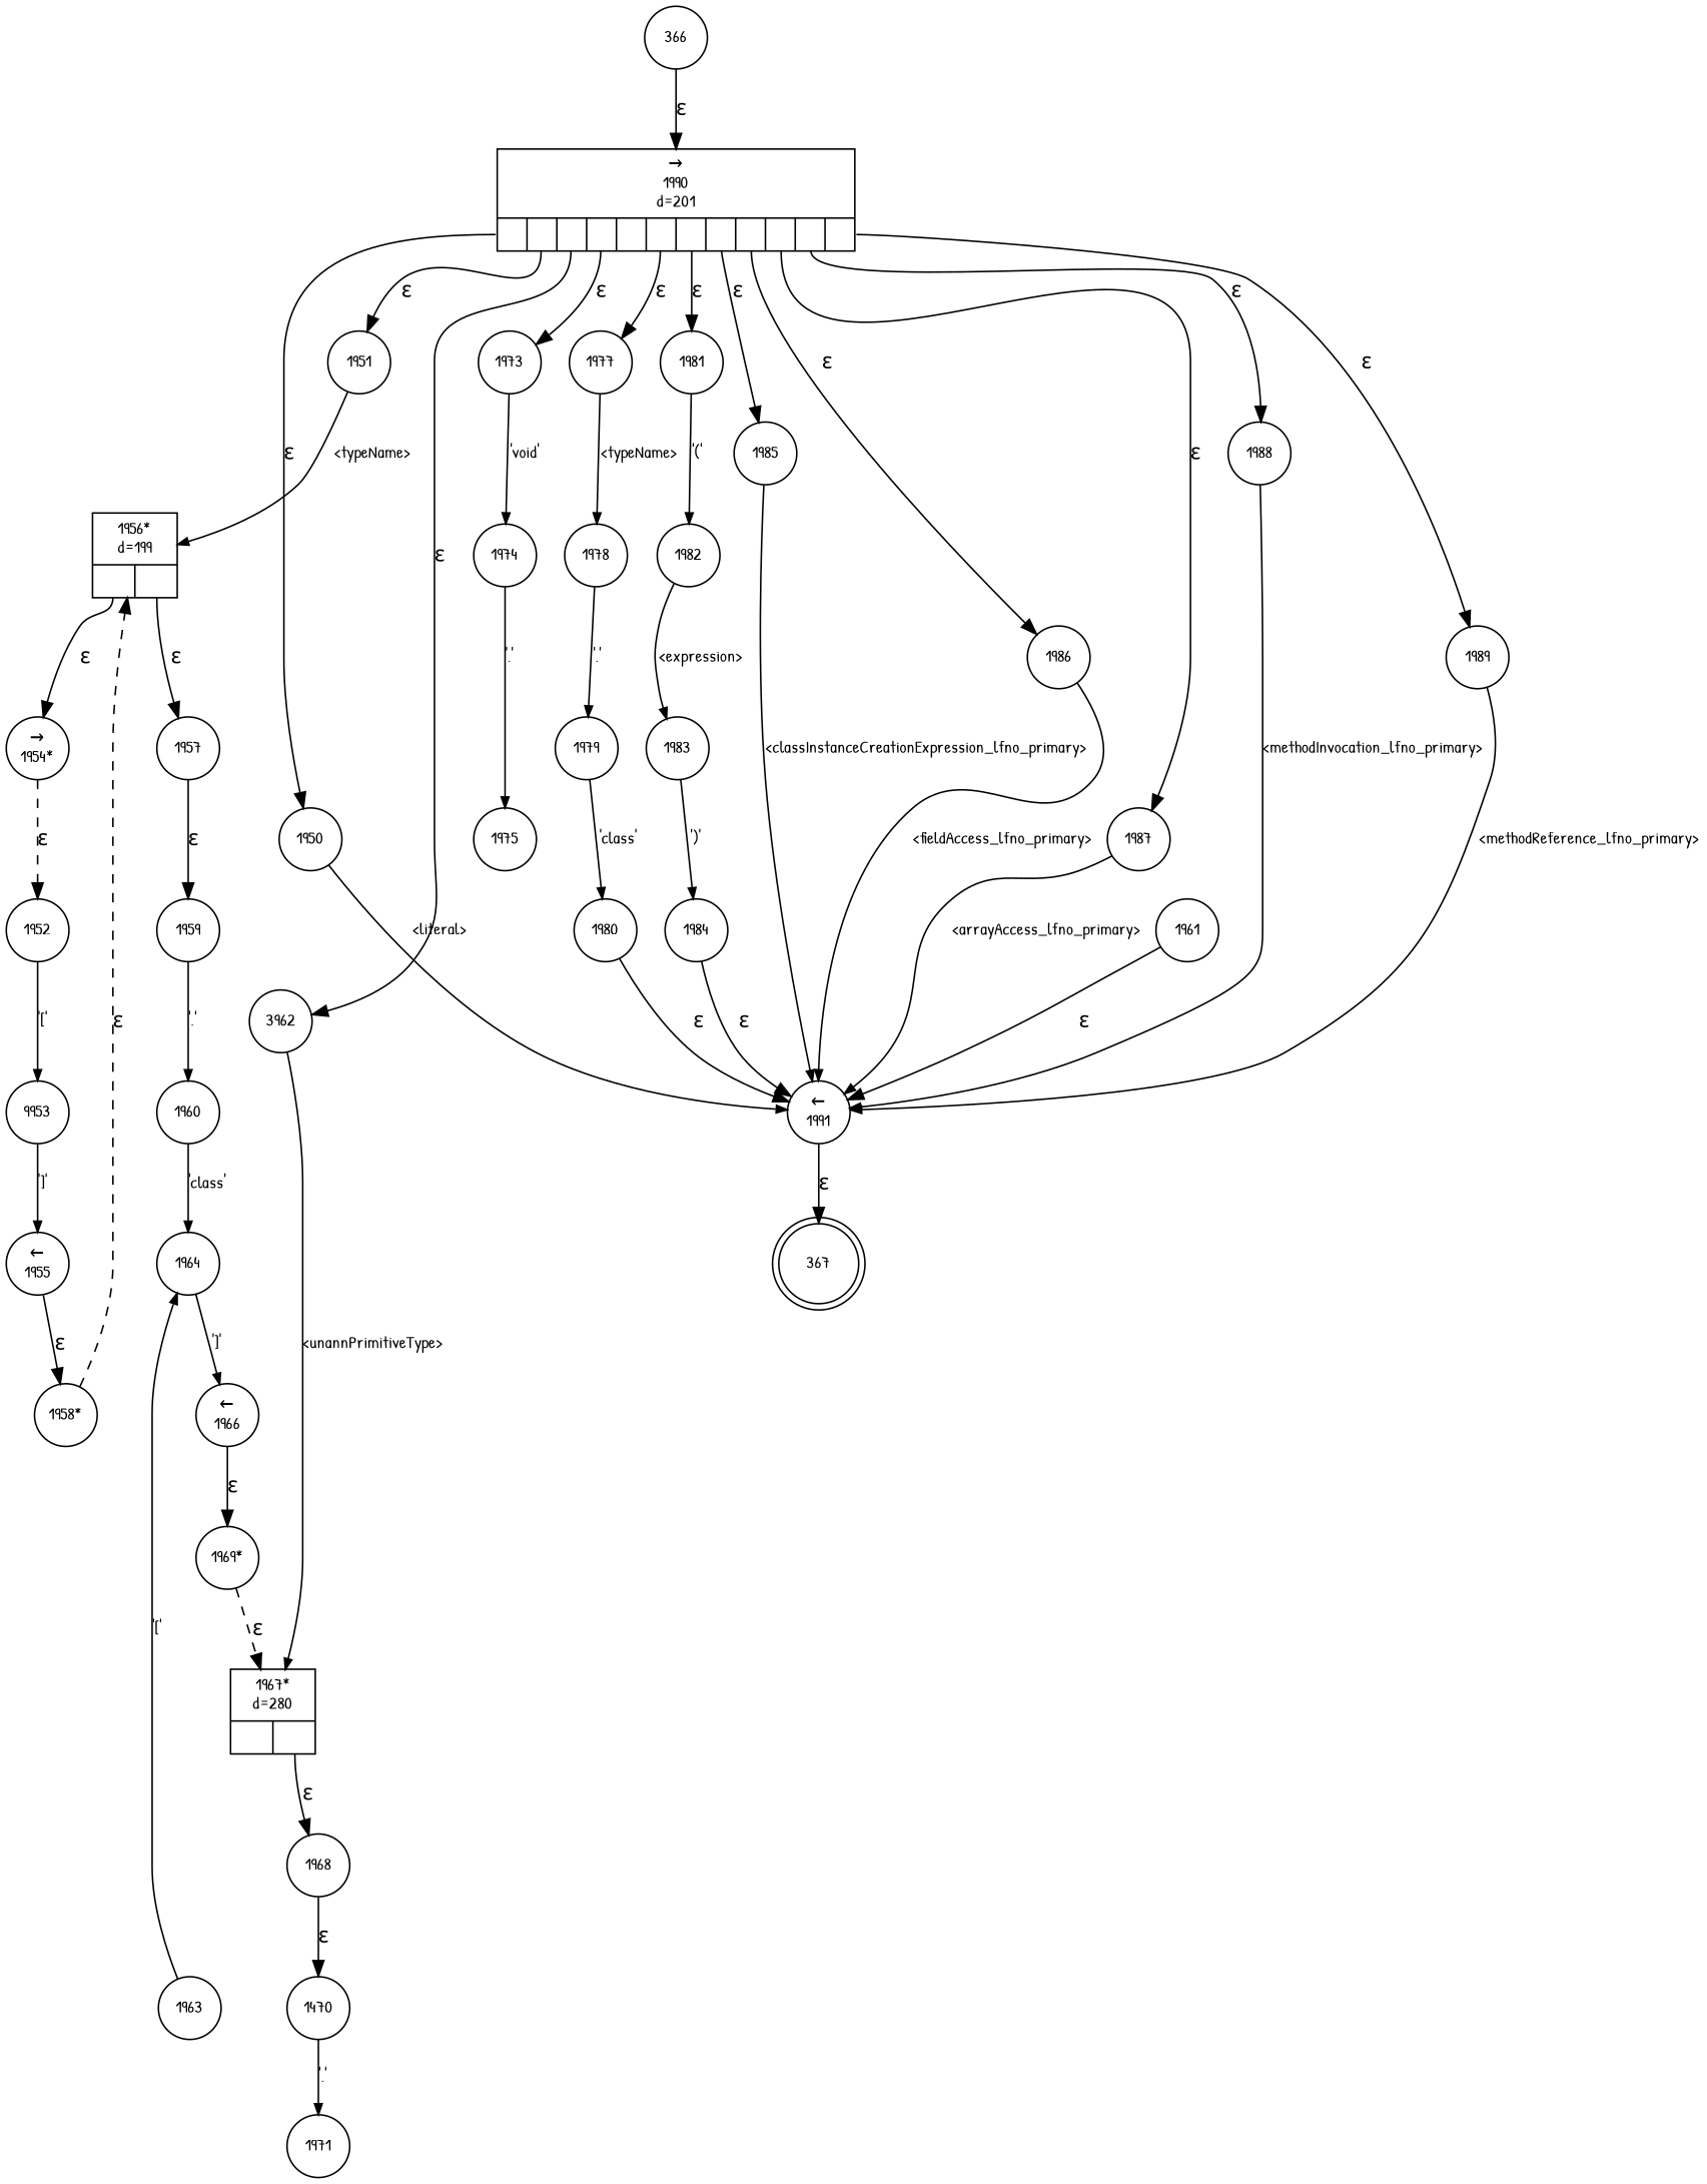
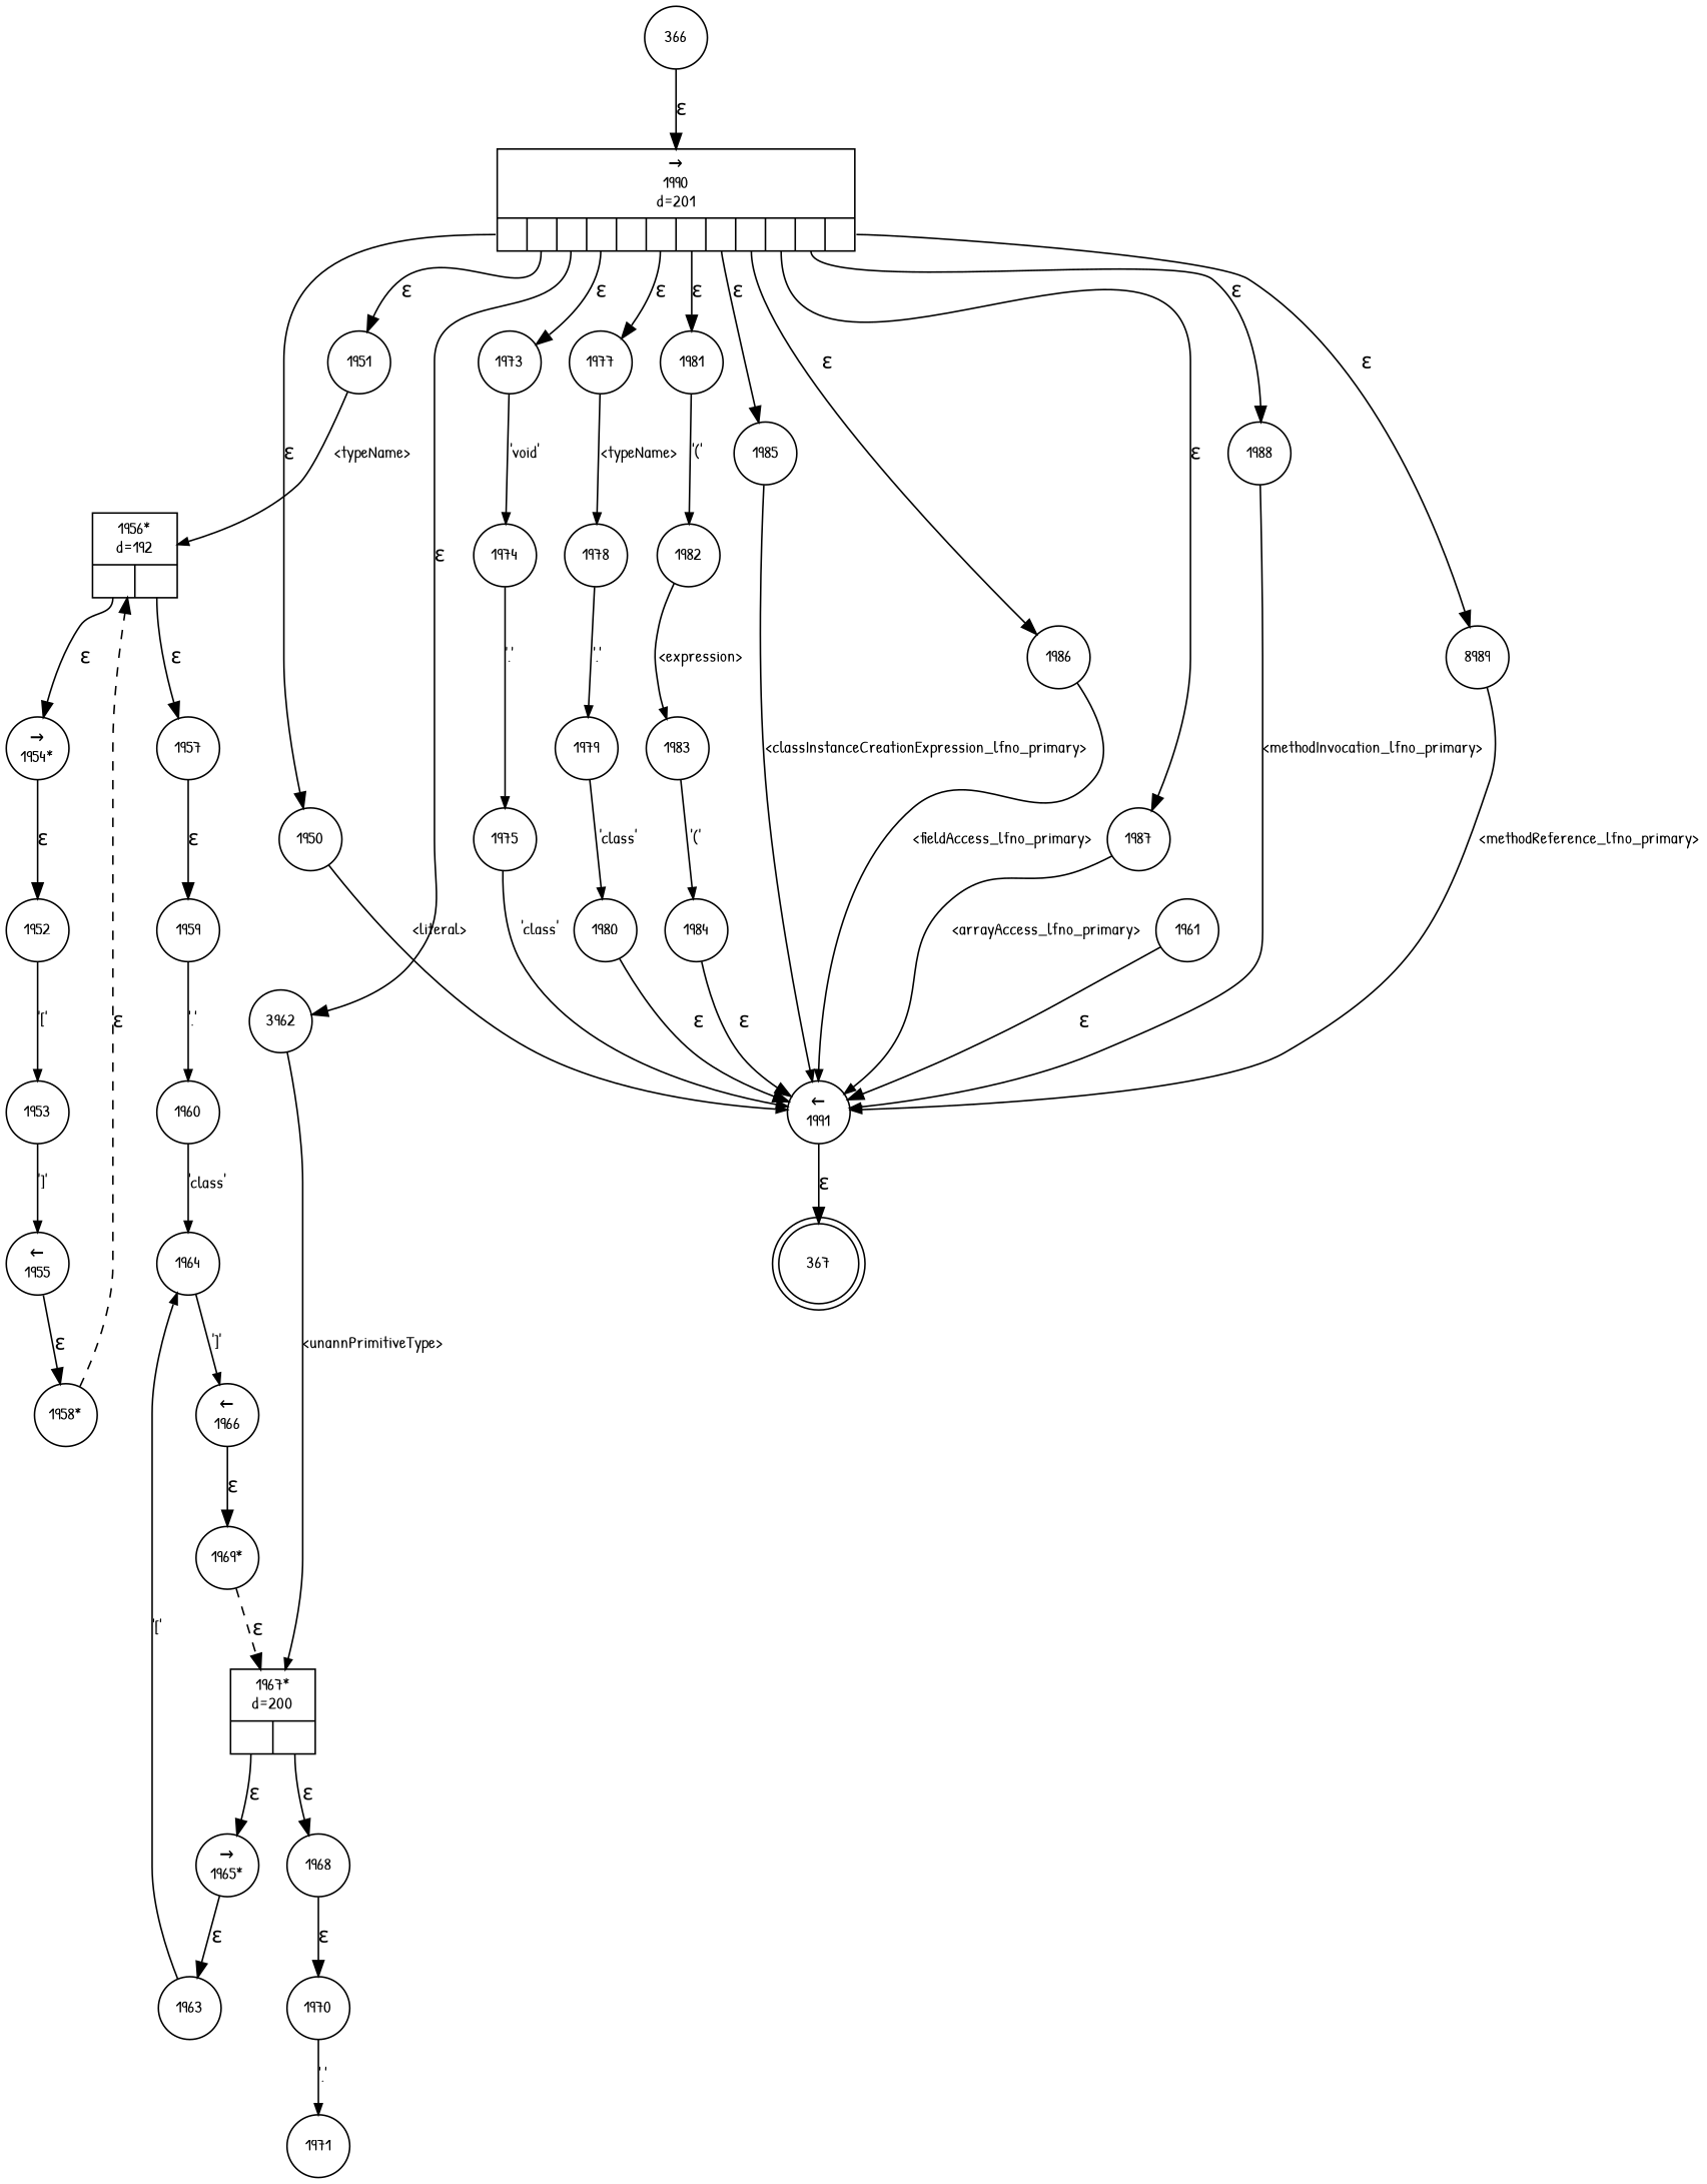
  digraph {
    fontname="Patrick Hand"
    rankdir=TB
    node [fixedsize=true fontname="Patrick Hand" fontsize=11 shape=circle peripheries=1]
    edge [fontname="Patrick Hand"]
    n1 [label=367 shape=doublecircle width=.6 peripheries=""]
    n2 [label=1984 width=.55]
    n3 [label="&larr;\n1991" width=.55]
    n4 [label=1985 width=.55]
    n5 [label=1986 width=.55]
    n6 [label=1987 width=.55]
    n7 [label=1988 width=.55]
-   n8 [label=1989 width=.55]
+   n8 [label=8989 width=.55]
    n9 [fixedsize=false label="{&rarr;\n1990\nd=201|{<p0>|<p1>|<p2>|<p3>|<p4>|<p5>|<p6>|<p7>|<p8>|<p9>|<p10>|<p11>}}" shape=record]
    n10 [label=1950 width=.55]
    n11 [label=1951 width=.55]
    n12 [label=3962 width=.55]
    n13 [label=1973 width=.55]
    n14 [label=1977 width=.55]
    n15 [label=1981 width=.55]
-   n16 [fixedsize=false label="{1956*\nd=199|{<p0>|<p1>}}" shape=record]
-   n17 [fixedsize=false label="{1967*\nd=280|{<p0>|<p1>}}" shape=record]
+   n16 [fixedsize=false label="{1956*\nd=192|{<p0>|<p1>}}" shape=record]
+   n17 [fixedsize=false label="{1967*\nd=200|{<p0>|<p1>}}" shape=record]
    n18 [label=1974 width=.55]
    n19 [label=1978 width=.55]
    n20 [label=1982 width=.55]
    n21 [label="&rarr;\n1954*" width=.55]
    n22 [label=1957 width=.55]
    n23 [label=1952 width=.55]
-   n24 [label=9953 width=.55]
+   n24 [label=1953 width=.55]
    n25 [label="&larr;\n1955" width=.55]
    n26 [label="1958*" width=.55]
    n27 [label=1959 width=.55]
    n28 [label=1960 width=.55]
    n29 [label=1964 width=.55]
    n30 [label=1961 width=.55]
+   n31 [label="&rarr;\n1965*" width=.55]
    n32 [label=1968 width=.55]
    n33 [label=1963 width=.55]
    n34 [label="&larr;\n1966" width=.55]
    n35 [label="1969*" width=.55]
    n36 [label=366 width=.55]
-   n37 [label=1470 width=.55]
+   n37 [label=1970 width=.55]
    n38 [label=1971 width=.55]
    n39 [label=1975 width=.55]
    n40 [label=1979 width=.55]
    n41 [label=1980 width=.55]
    n42 [label=1983 width=.55]
    n2 -> n3 [label="&epsilon;"]
    n3 -> n1 [label="&epsilon;"]
    n4 -> n3 [arrowhead=normal arrowsize=.7 fontsize=11 label="<classInstanceCreationExpression_lfno_primary>"]
    n5 -> n3 [arrowhead=normal arrowsize=.7 fontsize=11 label="<fieldAccess_lfno_primary>"]
    n6 -> n3 [arrowhead=normal arrowsize=.7 fontsize=11 label="<arrayAccess_lfno_primary>"]
    n7 -> n3 [arrowhead=normal arrowsize=.7 fontsize=11 label="<methodInvocation_lfno_primary>"]
    n8 -> n3 [arrowhead=normal arrowsize=.7 fontsize=11 label="<methodReference_lfno_primary>"]
    n9 -> n4 [label="&epsilon;" tailport=p7]
    n9 -> n5 [label="&epsilon;" tailport=p8]
    n9 -> n6 [label="&epsilon;" tailport=p9]
    n9 -> n7 [label="&epsilon;" tailport=p10]
    n9 -> n8 [label="&epsilon;" tailport=p11]
    n9 -> n10 [label="&epsilon;" tailport=p0]
    n9 -> n11 [label="&epsilon;" tailport=p1]
    n9 -> n12 [label="&epsilon;" tailport=p2]
    n9 -> n13 [label="&epsilon;" tailport=p3]
    n9 -> n14 [label="&epsilon;" tailport=p5]
    n9 -> n15 [label="&epsilon;" tailport=p6]
    n10 -> n3 [arrowhead=normal arrowsize=.7 fontsize=11 label="<literal>"]
    n11 -> n16 [arrowhead=normal arrowsize=.7 fontsize=11 label="<typeName>"]
    n12 -> n17 [arrowhead=normal arrowsize=.7 fontsize=11 label="<unannPrimitiveType>"]
    n13 -> n18 [arrowhead=normal arrowsize=.7 fontsize=11 label="'void'"]
    n14 -> n19 [arrowhead=normal arrowsize=.7 fontsize=11 label="<typeName>"]
    n15 -> n20 [arrowhead=normal arrowsize=.7 fontsize=11 label="'('"]
    n16 -> n21 [label="&epsilon;" tailport=p0]
    n16 -> n22 [label="&epsilon;" tailport=p1]
+   n17 -> n31 [label="&epsilon;" tailport=p0]
    n17 -> n32 [label="&epsilon;" tailport=p1]
    n18 -> n39 [arrowhead=normal arrowsize=.7 fontsize=11 label="'.'"]
    n19 -> n40 [arrowhead=normal arrowsize=.7 fontsize=11 label="'.'"]
    n20 -> n42 [arrowhead=normal arrowsize=.7 fontsize=11 label="<expression>"]
-   n21 -> n23 [label="&epsilon;" style=dashed]
+   n21 -> n23 [label="&epsilon;"]
    n22 -> n27 [label="&epsilon;"]
    n23 -> n24 [arrowhead=normal arrowsize=.7 fontsize=11 label="'['"]
    n24 -> n25 [arrowhead=normal arrowsize=.7 fontsize=11 label="']'"]
    n25 -> n26 [label="&epsilon;"]
    n26 -> n16 [label="&epsilon;" style=dashed]
    n27 -> n28 [arrowhead=normal arrowsize=.7 fontsize=11 label="'.'"]
    n28 -> n29 [arrowhead=normal arrowsize=.7 fontsize=11 label="'class'"]
    n29 -> n34 [arrowhead=normal arrowsize=.7 fontsize=11 label="']'"]
    n30 -> n3 [label="&epsilon;"]
+   n31 -> n33 [label="&epsilon;"]
    n32 -> n37 [label="&epsilon;"]
    n33 -> n29 [arrowhead=normal arrowsize=.7 fontsize=11 label="'['"]
    n34 -> n35 [label="&epsilon;"]
    n35 -> n17 [label="&epsilon;" style=dashed]
    n36 -> n9 [label="&epsilon;"]
    n37 -> n38 [arrowhead=normal arrowsize=.7 fontsize=11 label="'.'"]
+   n39 -> n3 [arrowhead=normal arrowsize=.7 fontsize=11 label="'class'"]
    n40 -> n41 [arrowhead=normal arrowsize=.7 fontsize=11 label="'class'"]
    n41 -> n3 [label="&epsilon;"]
-   n42 -> n2 [arrowhead=normal arrowsize=.7 fontsize=11 label="')'"]
+   n42 -> n2 [arrowhead=normal arrowsize=.7 fontsize=11 label="'('"]
  }
